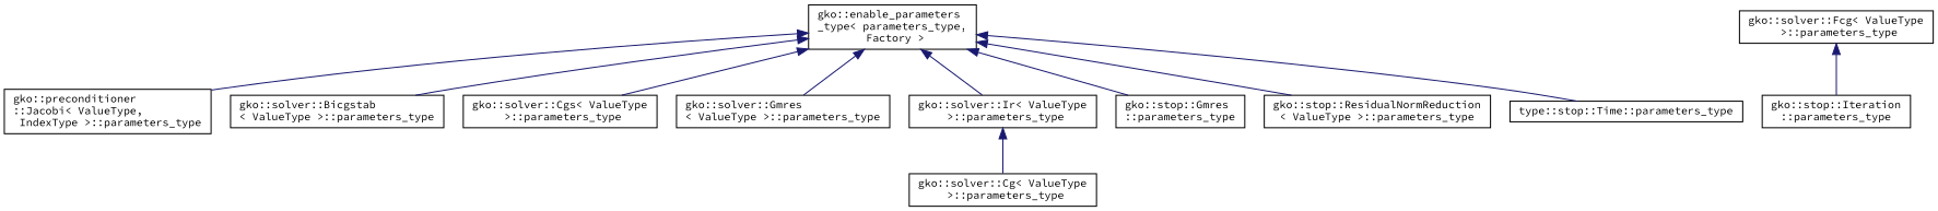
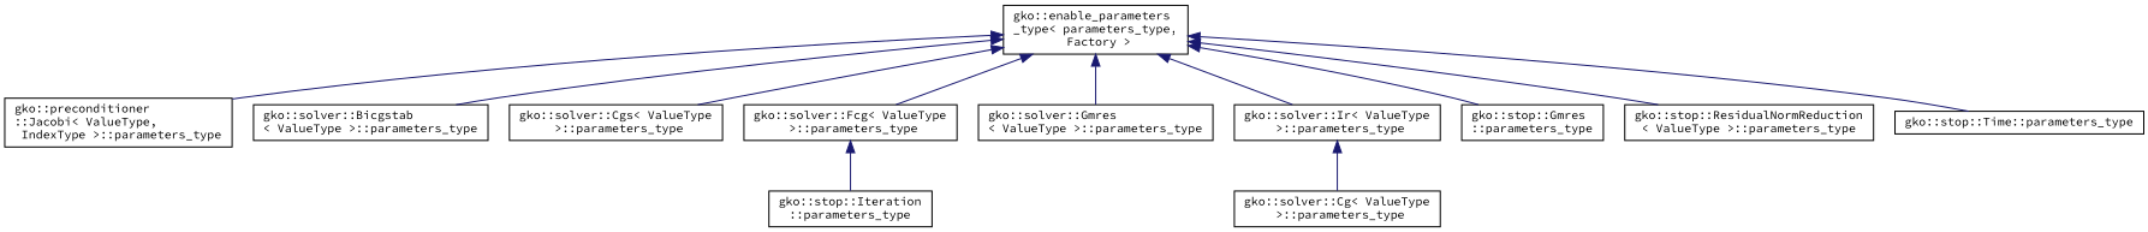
  digraph {
    fontname="Source Code Pro"
    rankdir=TB
    node [color=black fillcolor=white fontname="Source Code Pro" fontsize=10 shape=record style=filled]
    edge [color=midnightblue dir=back fontname="Source Code Pro" fontsize=10 labelfontname=Helvetica labelfontsize=10 style=solid]
    n1 [height=0.2 label="gko::enable_parameters\l_type\< parameters_type,\l Factory \>" width=0.4]
    n2 [height=0.2 label="gko::preconditioner\l::Jacobi\< ValueType,\l IndexType \>::parameters_type" width=0.4]
    n3 [height=0.2 label="gko::solver::Bicgstab\l\< ValueType \>::parameters_type" width=0.4]
    n4 [height=0.2 label="gko::solver::Cgs\< ValueType\l \>::parameters_type" width=0.4]
    n5 [height=0.2 label="gko::solver::Fcg\< ValueType\l \>::parameters_type" width=0.4]
    n6 [height=0.2 label="gko::solver::Gmres\l\< ValueType \>::parameters_type" width=0.4]
    n7 [height=0.2 label="gko::solver::Ir\< ValueType\l \>::parameters_type" width=0.4]
    n8 [height=0.2 label="gko::stop::Gmres\l::parameters_type" width=0.4]
    n9 [height=0.2 label="gko::stop::ResidualNormReduction\l\< ValueType \>::parameters_type" width=0.4]
-   n10 [height=0.2 label="type::stop::Time::parameters_type" width=0.4]
+   n10 [height=0.2 label="gko::stop::Time::parameters_type" width=0.4]
    n11 [height=0.2 label="gko::solver::Cg\< ValueType\l \>::parameters_type" width=0.4]
    n12 [height=0.2 label="gko::stop::Iteration\l::parameters_type" width=0.4]
    n1 -> n2
    n1 -> n3
    n1 -> n4
+   n1 -> n5
    n1 -> n6
    n1 -> n7
    n1 -> n8
    n1 -> n9
    n1 -> n10
    n5 -> n12
    n7 -> n11
  }
